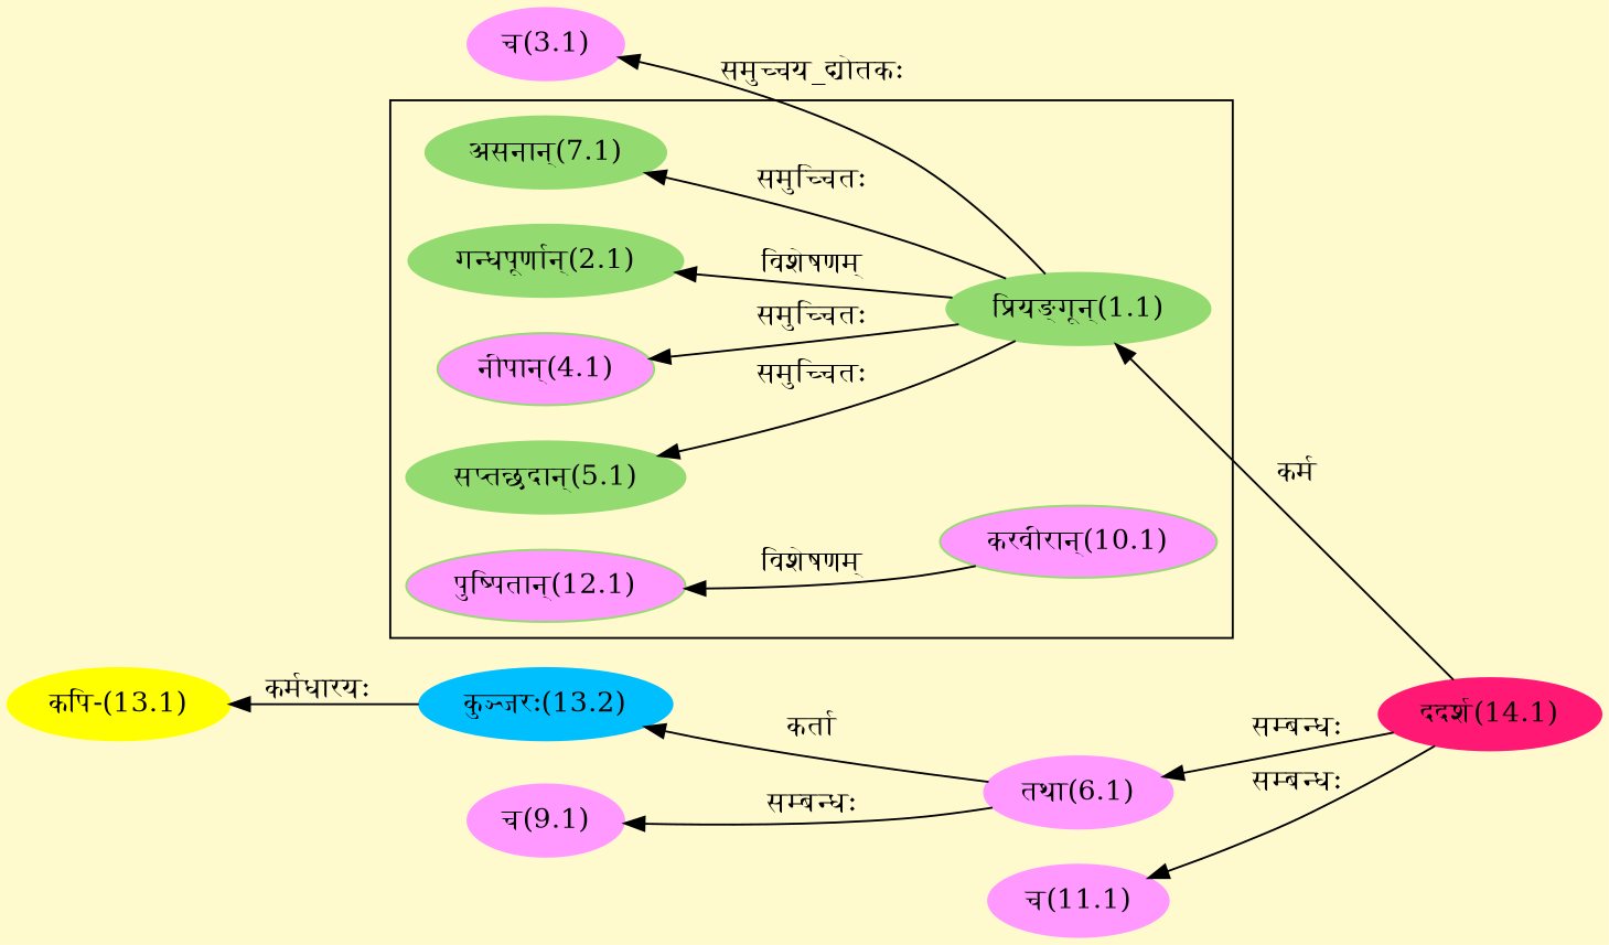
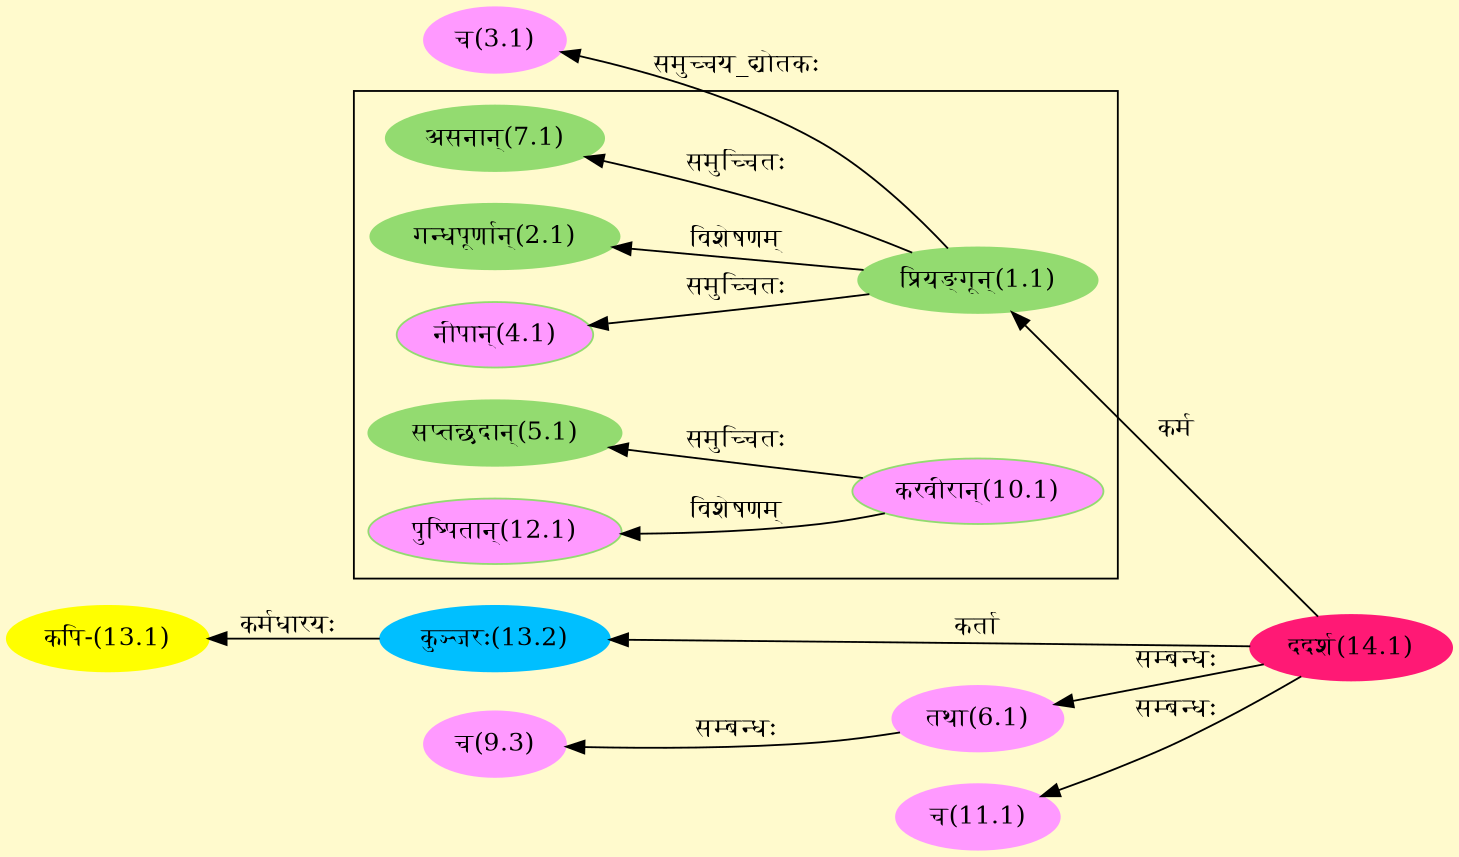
  digraph {
    bgcolor=lemonchiffon1
    compound=true
    rankdir=LR
    node [color="#93DB70" style=filled]
    edge [dir=back]
    n1 [label="गन्धपूर्णान्(2.1)"]
    n2 [label="प्रियङ्गून्(1.1)"]
    n3 [fillcolor="#FF99FF" label="नीपान्(4.1)"]
    n4 [label="सप्तछदान्(5.1)"]
    n5 [label="असनान्(7.1)"]
    n6 [fillcolor="#FF99FF" label="करवीरान्(10.1)"]
    n7 [fillcolor="#FF99FF" label="पुष्पितान्(12.1)"]
    n8 [color="#FF1975" label="ददर्श(14.1)"]
    n9 [color="#FF99FF" label="च(3.1)"]
    n10 [color="#FF99FF" label="तथा(6.1)"]
-   n11 [color="#FF99FF" label="च(9.1)"]
+   n11 [color="#FF99FF" label="च(9.3)"]
    n12 [color="#FF99FF" label="च(11.1)"]
    n13 [color="#FFFF00" label="कपि-(13.1)"]
    n14 [color="#00BFFF" label="कुञ्जरः(13.2)"]
    subgraph cluster_1 {
      n1
      n2
      n3
      n4
      n5
      n6
      n7
    }
    n1 -> n2 [label="विशेषणम्"]
    n2 -> n8 [label="कर्म"]
    n3 -> n2 [label="समुच्चितः"]
-   n4 -> n2 [label="समुच्चितः"]
+   n4 -> n6 [label="समुच्चितः"]
    n5 -> n2 [label="समुच्चितः"]
    n7 -> n6 [label="विशेषणम्"]
    n9 -> n2 [label="समुच्चय_द्योतकः"]
    n10 -> n8 [label="सम्बन्धः"]
    n11 -> n10 [label="सम्बन्धः"]
    n12 -> n8 [label="सम्बन्धः"]
    n13 -> n14 [label="कर्मधारयः"]
-   n14 -> n10 [label="कर्ता"]
+   n14 -> n8 [label="कर्ता"]
  }
